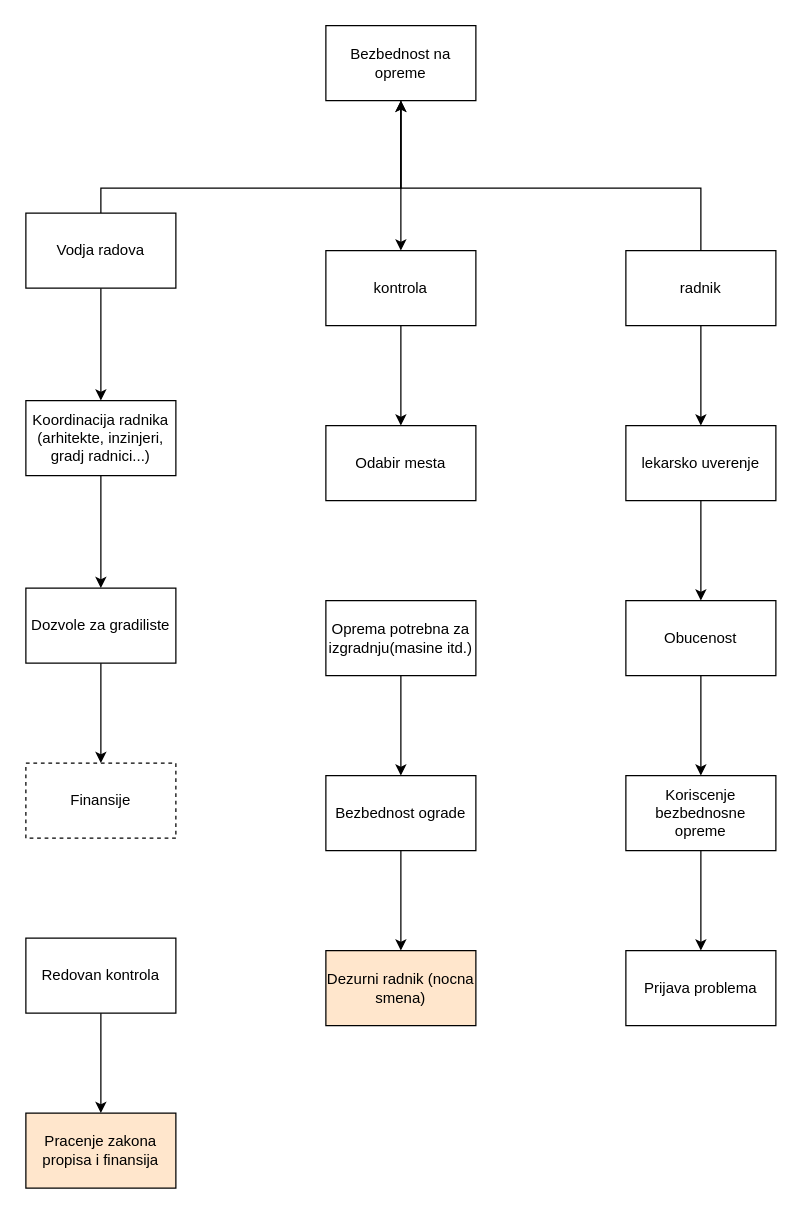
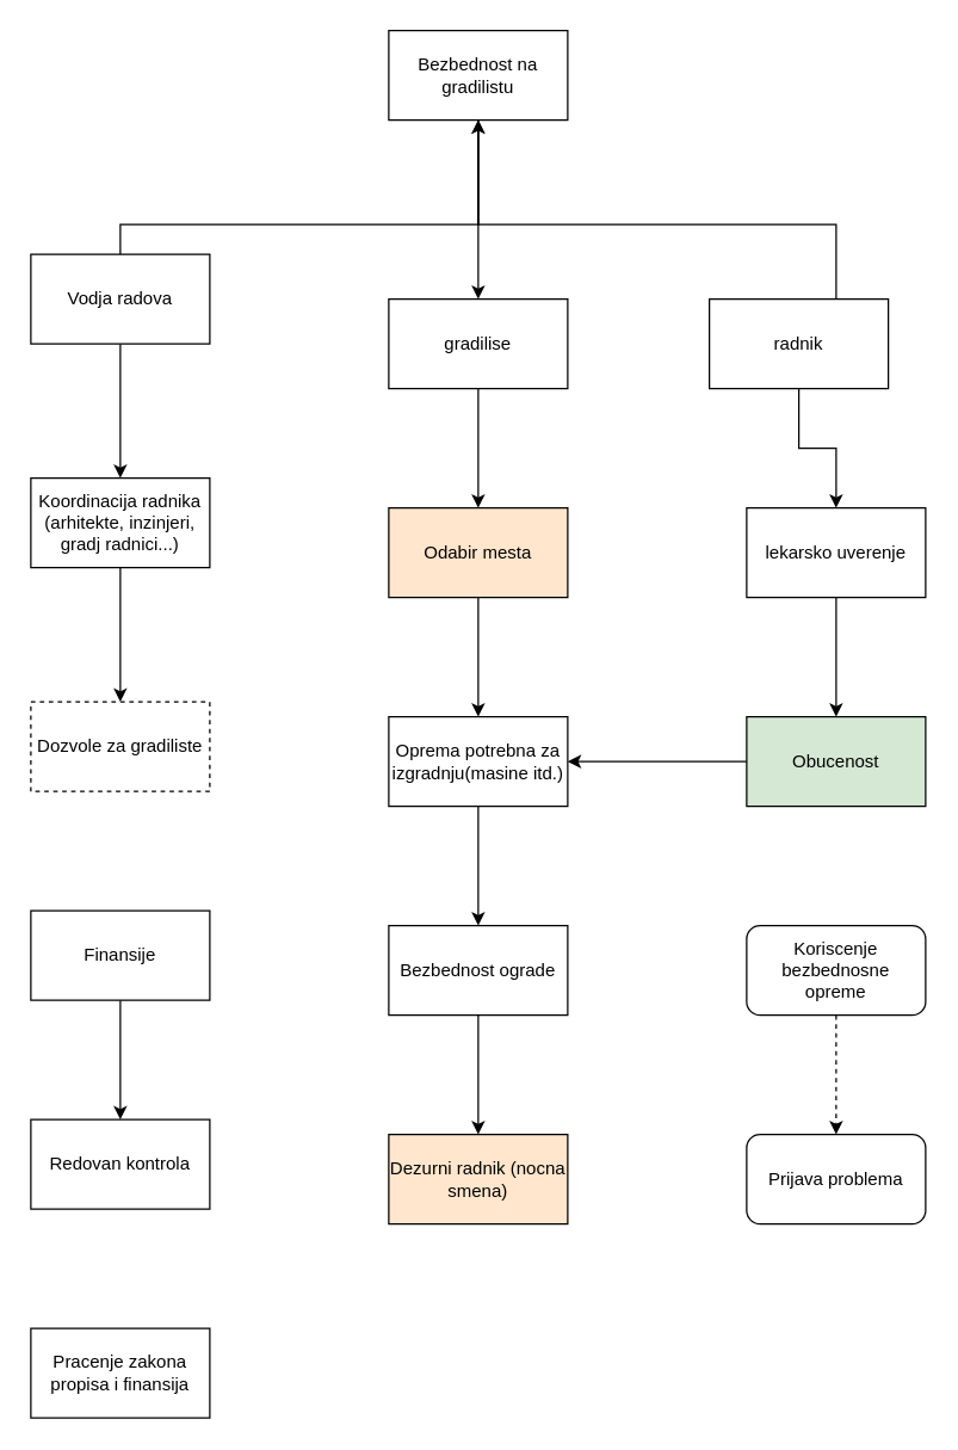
  <mxCell id="0" />
  <mxCell id="1" parent="0" />
  <mxCell id="2" style="edgeStyle=orthogonalEdgeStyle;rounded=0;orthogonalLoop=1;jettySize=auto;html=1;entryX=0.5;entryY=1;entryDx=0;entryDy=0;" edge="1" parent="1" source="4" target="33"><mxGeometry relative="1" as="geometry"><Array as="points"><mxPoint x="80" y="150" /><mxPoint x="320" y="150" /></Array></mxGeometry></mxCell>
  <mxCell id="3" style="edgeStyle=orthogonalEdgeStyle;rounded=0;orthogonalLoop=1;jettySize=auto;html=1;entryX=0.5;entryY=0;entryDx=0;entryDy=0;" edge="1" parent="1" source="4" target="12"><mxGeometry relative="1" as="geometry" /></mxCell>
  <mxCell id="4" value="Vodja radova" style="rounded=0;whiteSpace=wrap;html=1;" vertex="1" parent="1"><mxGeometry x="20" y="170" width="120" height="60" as="geometry" /></mxCell>
- <mxCell id="5" value="" style="edgeStyle=orthogonalEdgeStyle;rounded=0;orthogonalLoop=1;jettySize=auto;html=1;" edge="1" parent="1" source="6" target="8"><mxGeometry relative="1" as="geometry" /></mxCell>
- <mxCell id="6" value="Dozvole za gradiliste" style="rounded=0;whiteSpace=wrap;html=1;" vertex="1" parent="1"><mxGeometry x="20" y="470" width="120" height="60" as="geometry" /></mxCell>
- <mxCell id="8" value="Finansije" style="rounded=0;whiteSpace=wrap;html=1;dashed=1;" vertex="1" parent="1"><mxGeometry x="20" y="610" width="120" height="60" as="geometry" /></mxCell>
- <mxCell id="9" value="" style="edgeStyle=orthogonalEdgeStyle;rounded=0;orthogonalLoop=1;jettySize=auto;html=1;" edge="1" parent="1" source="10" target="34"><mxGeometry relative="1" as="geometry" /></mxCell>
+ <mxCell id="6" value="Dozvole za gradiliste" style="rounded=0;whiteSpace=wrap;html=1;dashed=1;" vertex="1" parent="1"><mxGeometry x="20" y="470" width="120" height="60" as="geometry" /></mxCell>
+ <mxCell id="7" value="" style="edgeStyle=orthogonalEdgeStyle;rounded=0;orthogonalLoop=1;jettySize=auto;html=1;" edge="1" parent="1" source="8" target="10"><mxGeometry relative="1" as="geometry" /></mxCell>
+ <mxCell id="8" value="Finansije" style="rounded=0;whiteSpace=wrap;html=1;" vertex="1" parent="1"><mxGeometry x="20" y="610" width="120" height="60" as="geometry" /></mxCell>
  <mxCell id="10" value="Redovan kontrola" style="whiteSpace=wrap;html=1;rounded=0;" vertex="1" parent="1"><mxGeometry x="20" y="750" width="120" height="60" as="geometry" /></mxCell>
  <mxCell id="11" style="edgeStyle=orthogonalEdgeStyle;rounded=0;orthogonalLoop=1;jettySize=auto;html=1;" edge="1" parent="1" source="12" target="6"><mxGeometry relative="1" as="geometry" /></mxCell>
  <mxCell id="12" value="Koordinacija radnika&lt;br&gt;(arhitekte, inzinjeri, gradj radnici...)" style="whiteSpace=wrap;html=1;rounded=0;" vertex="1" parent="1"><mxGeometry x="20" y="320" width="120" height="60" as="geometry" /></mxCell>
  <mxCell id="13" value="" style="edgeStyle=orthogonalEdgeStyle;rounded=0;orthogonalLoop=1;jettySize=auto;html=1;" edge="1" parent="1" source="14" target="16"><mxGeometry relative="1" as="geometry" /></mxCell>
- <mxCell id="14" value="kontrola" style="rounded=0;whiteSpace=wrap;html=1;" vertex="1" parent="1"><mxGeometry x="260" y="200" width="120" height="60" as="geometry" /></mxCell>
- <mxCell id="16" value="Odabir mesta" style="rounded=0;whiteSpace=wrap;html=1;" vertex="1" parent="1"><mxGeometry x="260" y="340" width="120" height="60" as="geometry" /></mxCell>
+ <mxCell id="14" value="gradilise" style="rounded=0;whiteSpace=wrap;html=1;" vertex="1" parent="1"><mxGeometry x="260" y="200" width="120" height="60" as="geometry" /></mxCell>
+ <mxCell id="15" value="" style="edgeStyle=orthogonalEdgeStyle;rounded=0;orthogonalLoop=1;jettySize=auto;html=1;" edge="1" parent="1" source="16" target="18"><mxGeometry relative="1" as="geometry" /></mxCell>
+ <mxCell id="16" value="Odabir mesta" style="rounded=0;whiteSpace=wrap;html=1;fillColor=#ffe6cc;" vertex="1" parent="1"><mxGeometry x="260" y="340" width="120" height="60" as="geometry" /></mxCell>
  <mxCell id="17" value="" style="edgeStyle=orthogonalEdgeStyle;rounded=0;orthogonalLoop=1;jettySize=auto;html=1;" edge="1" parent="1" source="18" target="20"><mxGeometry relative="1" as="geometry" /></mxCell>
  <mxCell id="18" value="Oprema potrebna za izgradnju(masine itd.)" style="rounded=0;whiteSpace=wrap;html=1;" vertex="1" parent="1"><mxGeometry x="260" y="480" width="120" height="60" as="geometry" /></mxCell>
  <mxCell id="19" value="" style="edgeStyle=orthogonalEdgeStyle;rounded=0;orthogonalLoop=1;jettySize=auto;html=1;" edge="1" parent="1" source="20" target="21"><mxGeometry relative="1" as="geometry" /></mxCell>
  <mxCell id="20" value="Bezbednost ograde" style="whiteSpace=wrap;html=1;rounded=0;" vertex="1" parent="1"><mxGeometry x="260" y="620" width="120" height="60" as="geometry" /></mxCell>
  <mxCell id="21" value="Dezurni radnik (nocna smena)" style="whiteSpace=wrap;html=1;rounded=0;fillColor=#ffe6cc;" vertex="1" parent="1"><mxGeometry x="260" y="760" width="120" height="60" as="geometry" /></mxCell>
  <mxCell id="22" value="" style="edgeStyle=orthogonalEdgeStyle;rounded=0;orthogonalLoop=1;jettySize=auto;html=1;" edge="1" parent="1" source="24" target="26"><mxGeometry relative="1" as="geometry" /></mxCell>
  <mxCell id="23" style="edgeStyle=orthogonalEdgeStyle;rounded=0;orthogonalLoop=1;jettySize=auto;html=1;entryX=0.5;entryY=1;entryDx=0;entryDy=0;" edge="1" parent="1" source="24" target="33"><mxGeometry relative="1" as="geometry"><Array as="points"><mxPoint x="560" y="150" /><mxPoint x="320" y="150" /></Array></mxGeometry></mxCell>
- <mxCell id="24" value="radnik" style="rounded=0;whiteSpace=wrap;html=1;" vertex="1" parent="1"><mxGeometry x="500" y="200" width="120" height="60" as="geometry" /></mxCell>
+ <mxCell id="24" value="radnik" style="rounded=0;whiteSpace=wrap;html=1;" vertex="1" parent="1"><mxGeometry x="475" y="200" width="120" height="60" as="geometry" /></mxCell>
  <mxCell id="25" value="" style="edgeStyle=orthogonalEdgeStyle;rounded=0;orthogonalLoop=1;jettySize=auto;html=1;" edge="1" parent="1" source="26" target="28"><mxGeometry relative="1" as="geometry" /></mxCell>
  <mxCell id="26" value="lekarsko uverenje" style="rounded=0;whiteSpace=wrap;html=1;" vertex="1" parent="1"><mxGeometry x="500" y="340" width="120" height="60" as="geometry" /></mxCell>
- <mxCell id="27" value="" style="edgeStyle=orthogonalEdgeStyle;rounded=0;orthogonalLoop=1;jettySize=auto;html=1;" edge="1" parent="1" source="28" target="30"><mxGeometry relative="1" as="geometry" /></mxCell>
- <mxCell id="28" value="Obucenost" style="rounded=0;whiteSpace=wrap;html=1;" vertex="1" parent="1"><mxGeometry x="500" y="480" width="120" height="60" as="geometry" /></mxCell>
- <mxCell id="29" value="" style="edgeStyle=orthogonalEdgeStyle;rounded=0;orthogonalLoop=1;jettySize=auto;html=1;" edge="1" parent="1" source="30" target="31"><mxGeometry relative="1" as="geometry" /></mxCell>
- <mxCell id="30" value="Koriscenje bezbednosne &lt;br&gt;opreme" style="whiteSpace=wrap;html=1;rounded=0;" vertex="1" parent="1"><mxGeometry x="500" y="620" width="120" height="60" as="geometry" /></mxCell>
- <mxCell id="31" value="Prijava problema" style="whiteSpace=wrap;html=1;rounded=0;" vertex="1" parent="1"><mxGeometry x="500" y="760" width="120" height="60" as="geometry" /></mxCell>
+ <mxCell id="27" value="" style="edgeStyle=orthogonalEdgeStyle;rounded=0;orthogonalLoop=1;jettySize=auto;html=1;" edge="1" parent="1" source="28" target="18"><mxGeometry relative="1" as="geometry" /></mxCell>
+ <mxCell id="28" value="Obucenost" style="rounded=0;whiteSpace=wrap;html=1;fillColor=#d5e8d4;" vertex="1" parent="1"><mxGeometry x="500" y="480" width="120" height="60" as="geometry" /></mxCell>
+ <mxCell id="29" value="" style="edgeStyle=orthogonalEdgeStyle;rounded=0;orthogonalLoop=1;jettySize=auto;html=1;dashed=1;" edge="1" parent="1" source="30" target="31"><mxGeometry relative="1" as="geometry" /></mxCell>
+ <mxCell id="30" value="Koriscenje bezbednosne &lt;br&gt;opreme" style="whiteSpace=wrap;html=1;rounded=1;" vertex="1" parent="1"><mxGeometry x="500" y="620" width="120" height="60" as="geometry" /></mxCell>
+ <mxCell id="31" value="Prijava problema" style="whiteSpace=wrap;html=1;rounded=1;" vertex="1" parent="1"><mxGeometry x="500" y="760" width="120" height="60" as="geometry" /></mxCell>
  <mxCell id="32" style="edgeStyle=orthogonalEdgeStyle;rounded=0;orthogonalLoop=1;jettySize=auto;html=1;" edge="1" parent="1" source="33" target="14"><mxGeometry relative="1" as="geometry" /></mxCell>
- <mxCell id="33" value="Bezbednost na opreme" style="whiteSpace=wrap;html=1;" vertex="1" parent="1"><mxGeometry x="260" y="20" width="120" height="60" as="geometry" /></mxCell>
- <mxCell id="34" value="Pracenje zakona propisa i finansija" style="whiteSpace=wrap;html=1;rounded=0;fillColor=#ffe6cc;" vertex="1" parent="1"><mxGeometry x="20" y="890" width="120" height="60" as="geometry" /></mxCell>
+ <mxCell id="33" value="Bezbednost na gradilistu" style="whiteSpace=wrap;html=1;" vertex="1" parent="1"><mxGeometry x="260" y="20" width="120" height="60" as="geometry" /></mxCell>
+ <mxCell id="34" value="Pracenje zakona propisa i finansija" style="whiteSpace=wrap;html=1;rounded=0;" vertex="1" parent="1"><mxGeometry x="20" y="890" width="120" height="60" as="geometry" /></mxCell>
